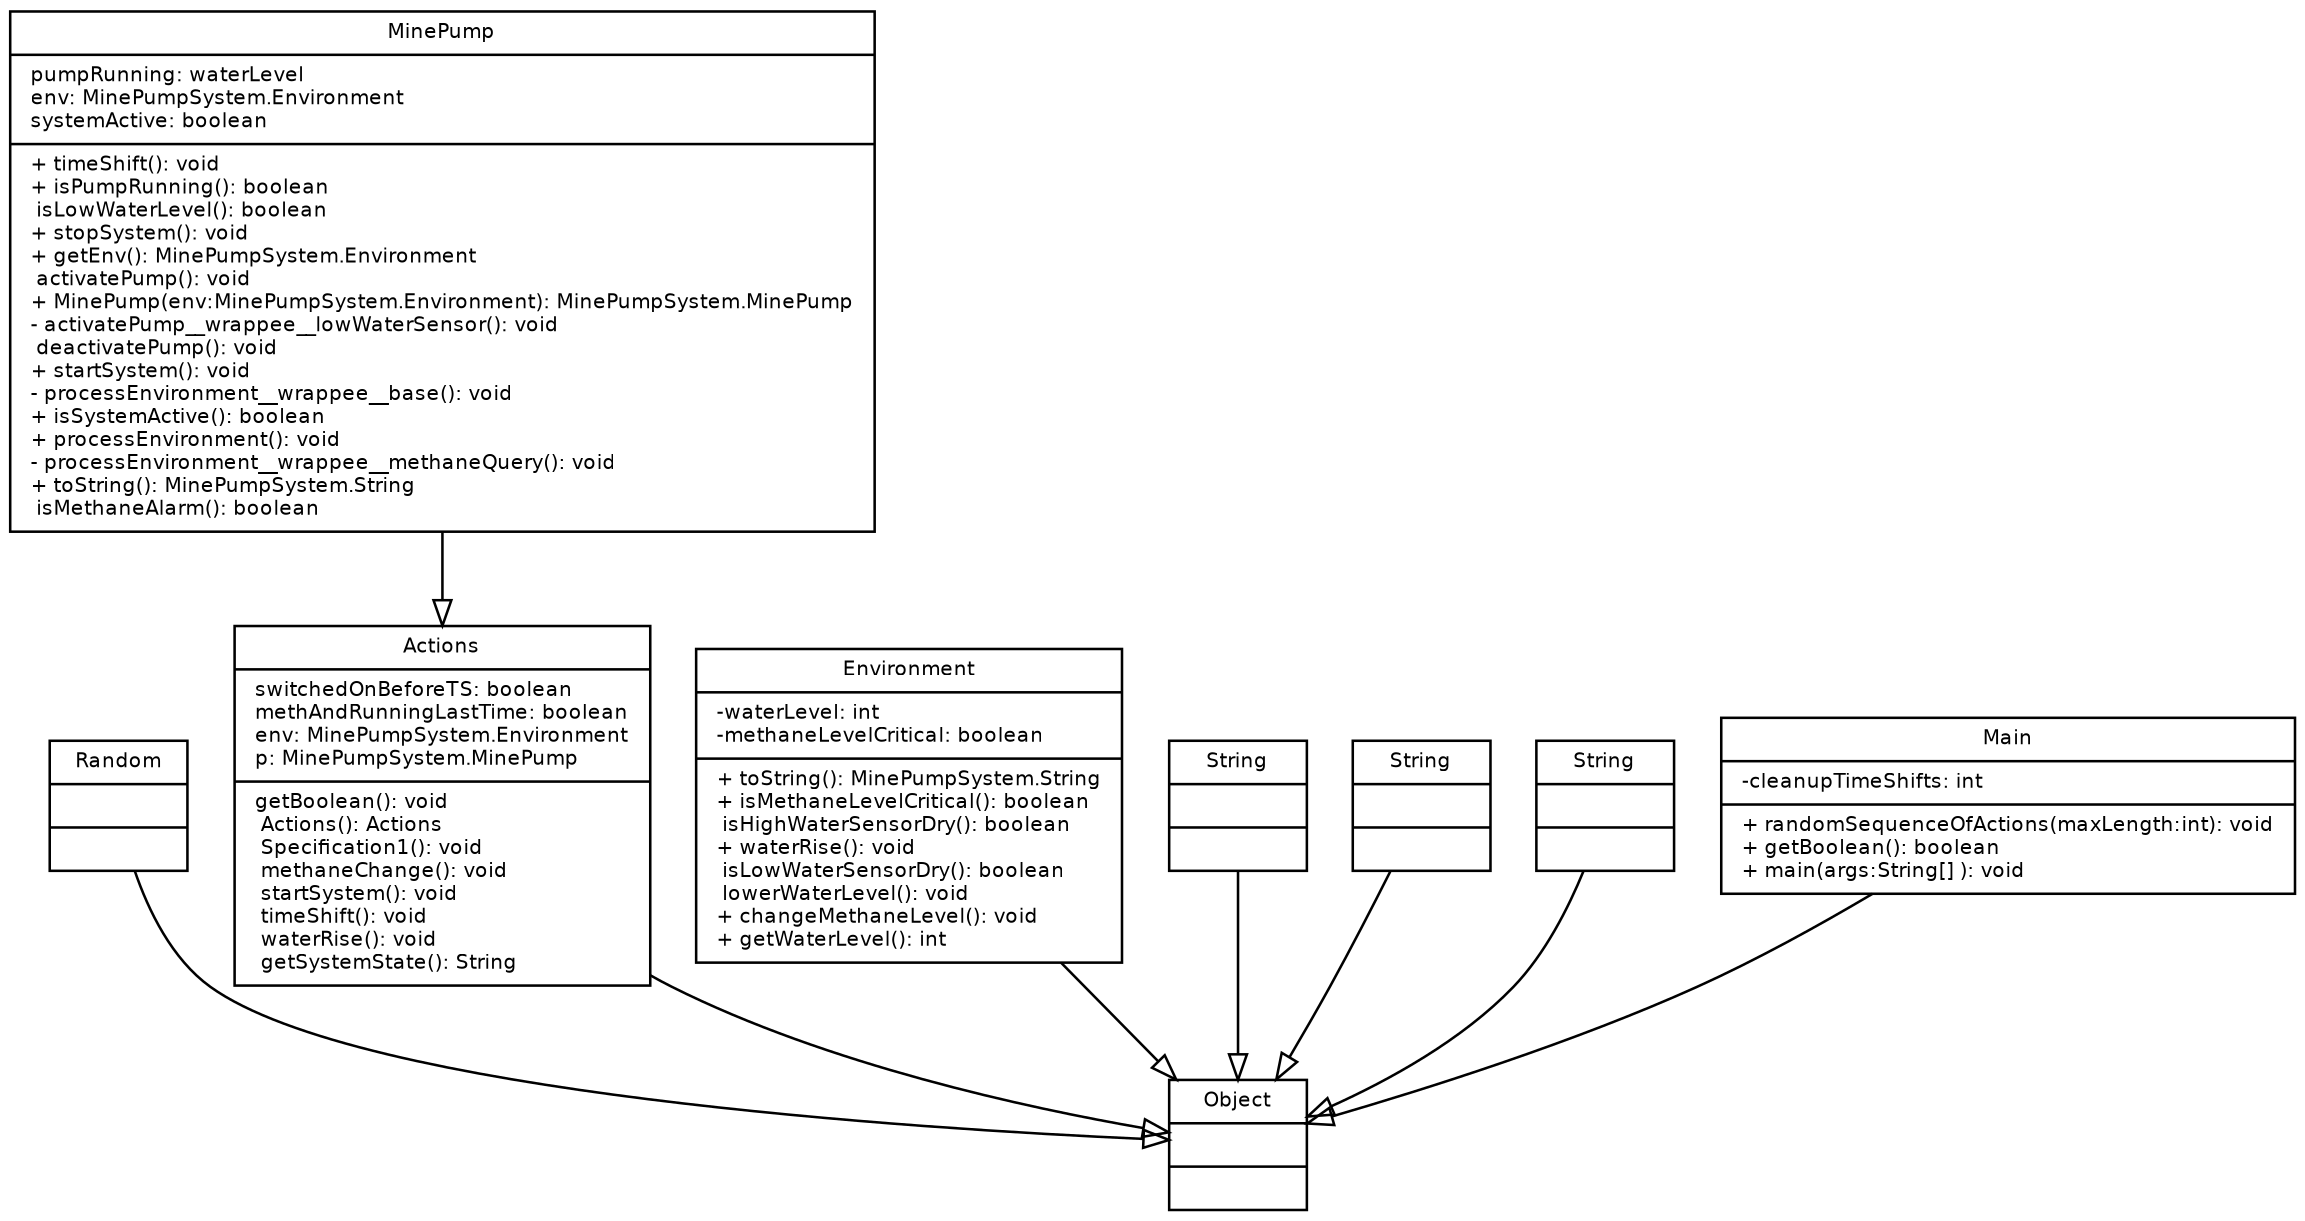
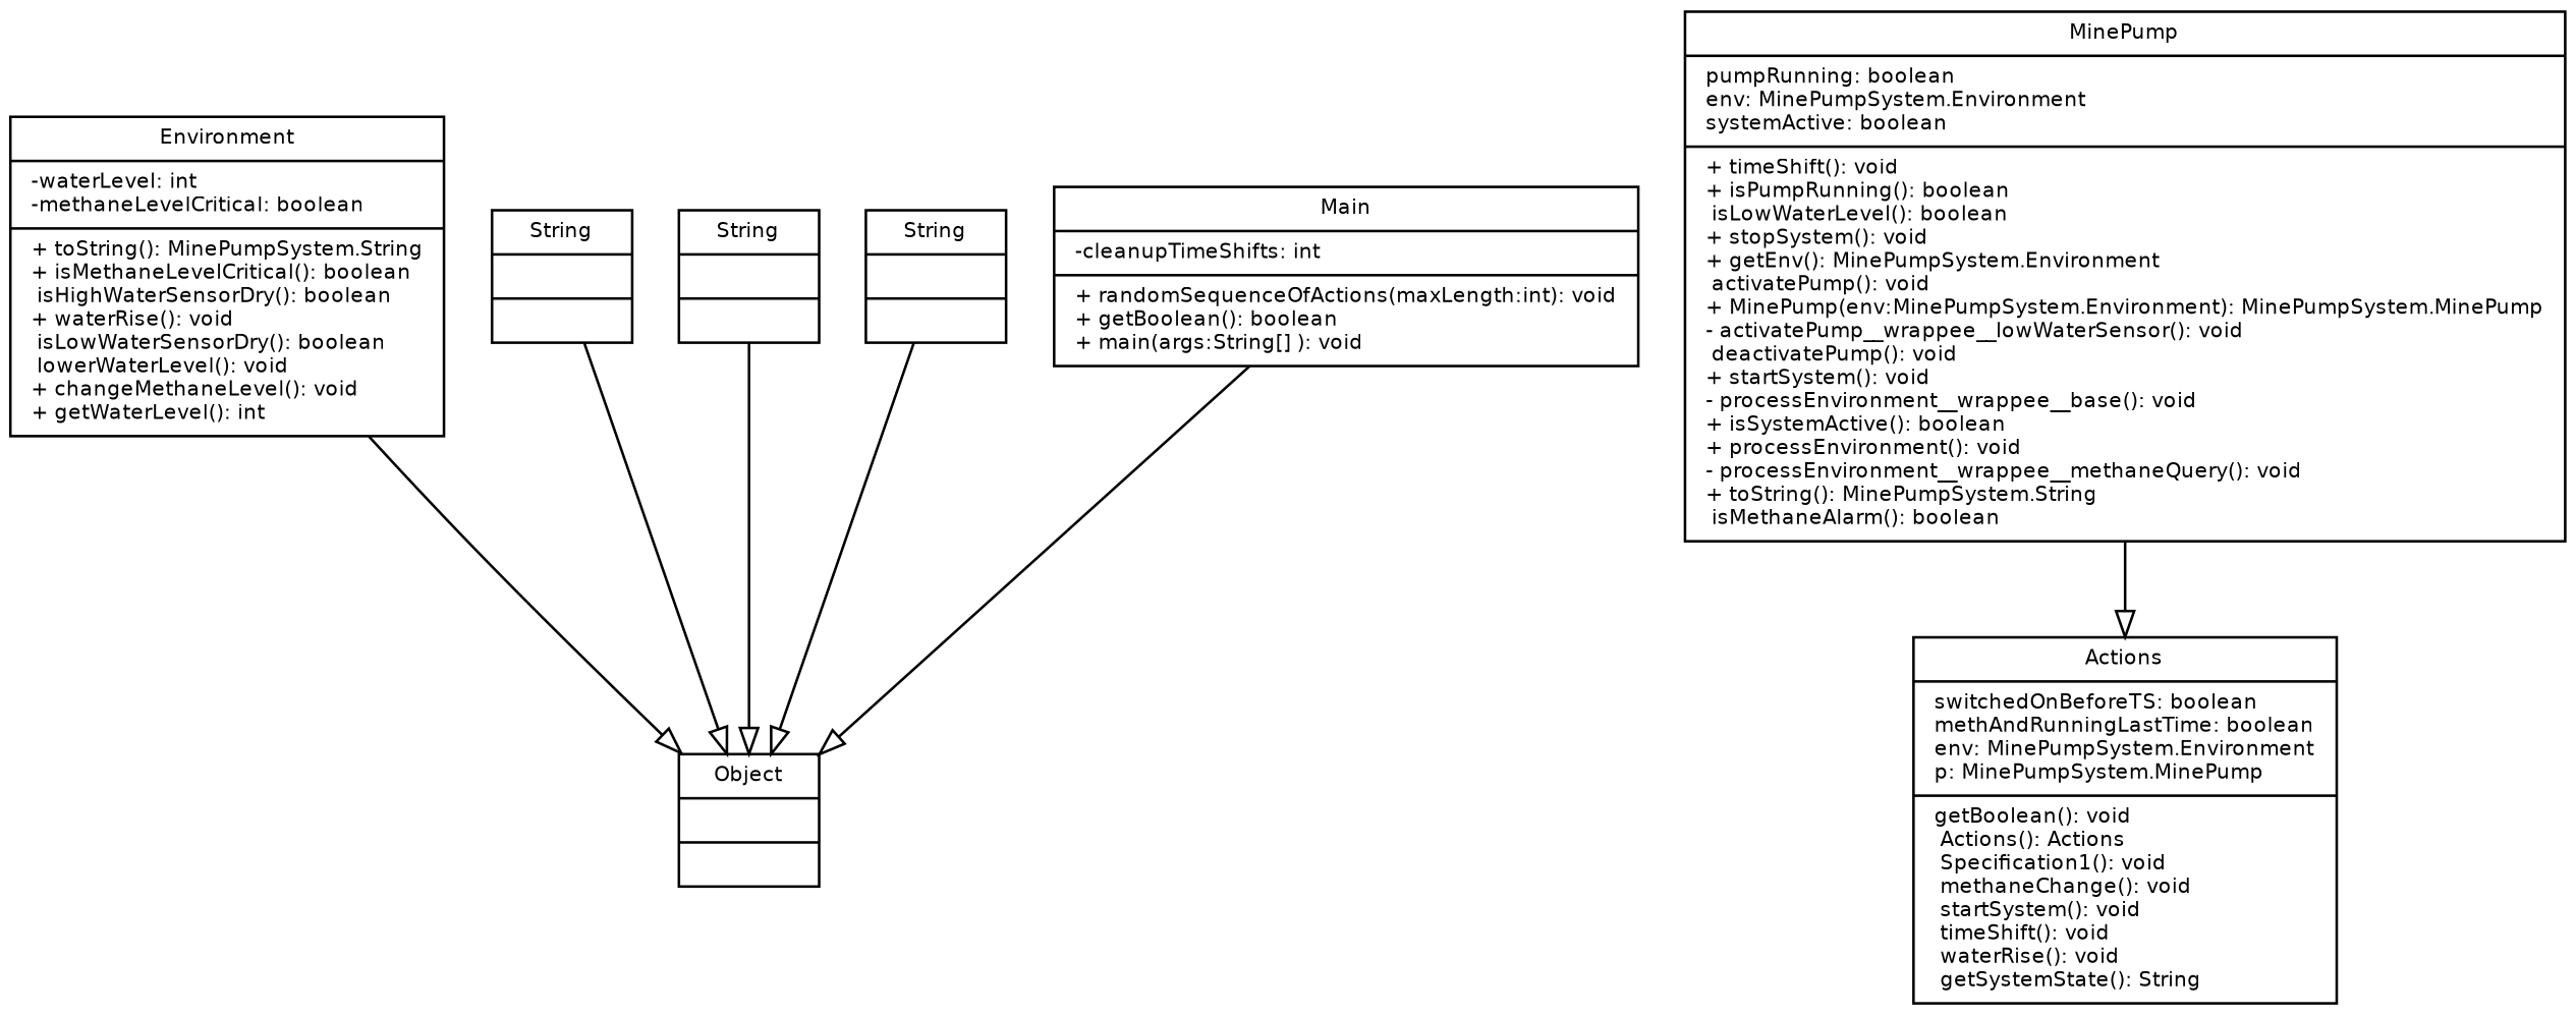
  digraph {
    fontname="Bitstream Vera Sans"
    fontsize=8
    node [fontname="Bitstream Vera Sans" fontsize=8 shape=record]
    edge [arrowhead=empty arrowtail=none fontname="Bitstream Vera Sans" fontsize=8 style=solid]
-   n1 [label="{Random||}"]
    n2 [label="{Object||}"]
    n3 [label="{Actions|switchedOnBeforeTS: boolean\lmethAndRunningLastTime: boolean\lenv: MinePumpSystem.Environment\lp: MinePumpSystem.MinePump\l| getBoolean(): void\l Actions(): Actions\l Specification1(): void\l methaneChange(): void\l startSystem(): void\l timeShift(): void\l waterRise(): void\l getSystemState(): String\l}"]
    n4 [label="{Environment|-waterLevel: int\l-methaneLevelCritical: boolean\l|+ toString(): MinePumpSystem.String\l+ isMethaneLevelCritical(): boolean\l isHighWaterSensorDry(): boolean\l+ waterRise(): void\l isLowWaterSensorDry(): boolean\l lowerWaterLevel(): void\l+ changeMethaneLevel(): void\l+ getWaterLevel(): int\l}"]
-   n5 [label="{MinePump|pumpRunning: waterLevel\lenv: MinePumpSystem.Environment\lsystemActive: boolean\l|+ timeShift(): void\l+ isPumpRunning(): boolean\l isLowWaterLevel(): boolean\l+ stopSystem(): void\l+ getEnv(): MinePumpSystem.Environment\l activatePump(): void\l+ MinePump(env:MinePumpSystem.Environment): MinePumpSystem.MinePump\l- activatePump__wrappee__lowWaterSensor(): void\l deactivatePump(): void\l+ startSystem(): void\l- processEnvironment__wrappee__base(): void\l+ isSystemActive(): boolean\l+ processEnvironment(): void\l- processEnvironment__wrappee__methaneQuery(): void\l+ toString(): MinePumpSystem.String\l isMethaneAlarm(): boolean\l}"]
+   n5 [label="{MinePump|pumpRunning: boolean\lenv: MinePumpSystem.Environment\lsystemActive: boolean\l|+ timeShift(): void\l+ isPumpRunning(): boolean\l isLowWaterLevel(): boolean\l+ stopSystem(): void\l+ getEnv(): MinePumpSystem.Environment\l activatePump(): void\l+ MinePump(env:MinePumpSystem.Environment): MinePumpSystem.MinePump\l- activatePump__wrappee__lowWaterSensor(): void\l deactivatePump(): void\l+ startSystem(): void\l- processEnvironment__wrappee__base(): void\l+ isSystemActive(): boolean\l+ processEnvironment(): void\l- processEnvironment__wrappee__methaneQuery(): void\l+ toString(): MinePumpSystem.String\l isMethaneAlarm(): boolean\l}"]
    n6 [label="{String||}"]
    n7 [label="{String||}"]
    n8 [label="{String||}"]
    n9 [label="{Main|-cleanupTimeShifts: int\l|+ randomSequenceOfActions(maxLength:int): void\l+ getBoolean(): boolean\l+ main(args:String[] ): void\l}"]
-   n1 -> n2
-   n3 -> n2
    n4 -> n2
    n5 -> n3
    n6 -> n2
    n7 -> n2
    n8 -> n2
    n9 -> n2
  }
